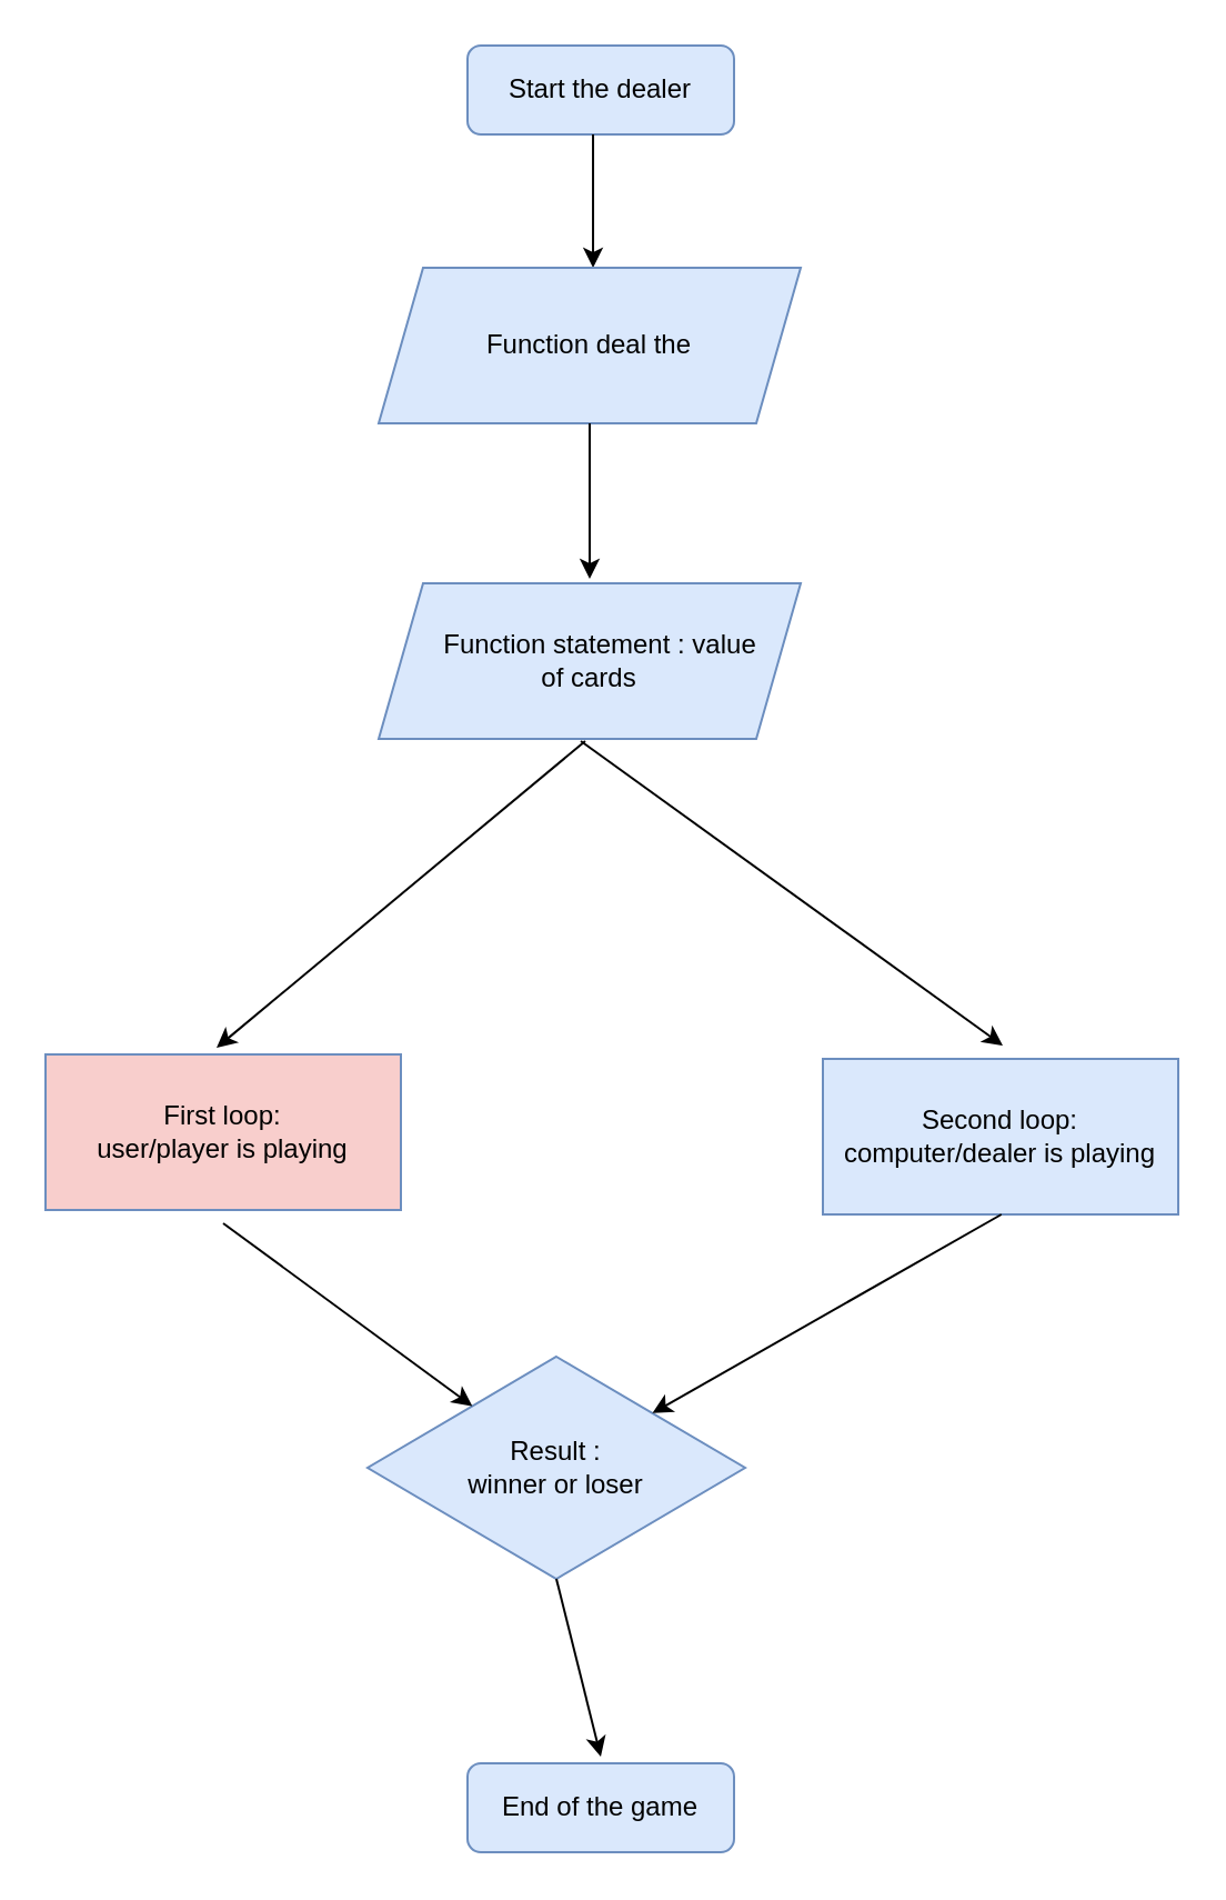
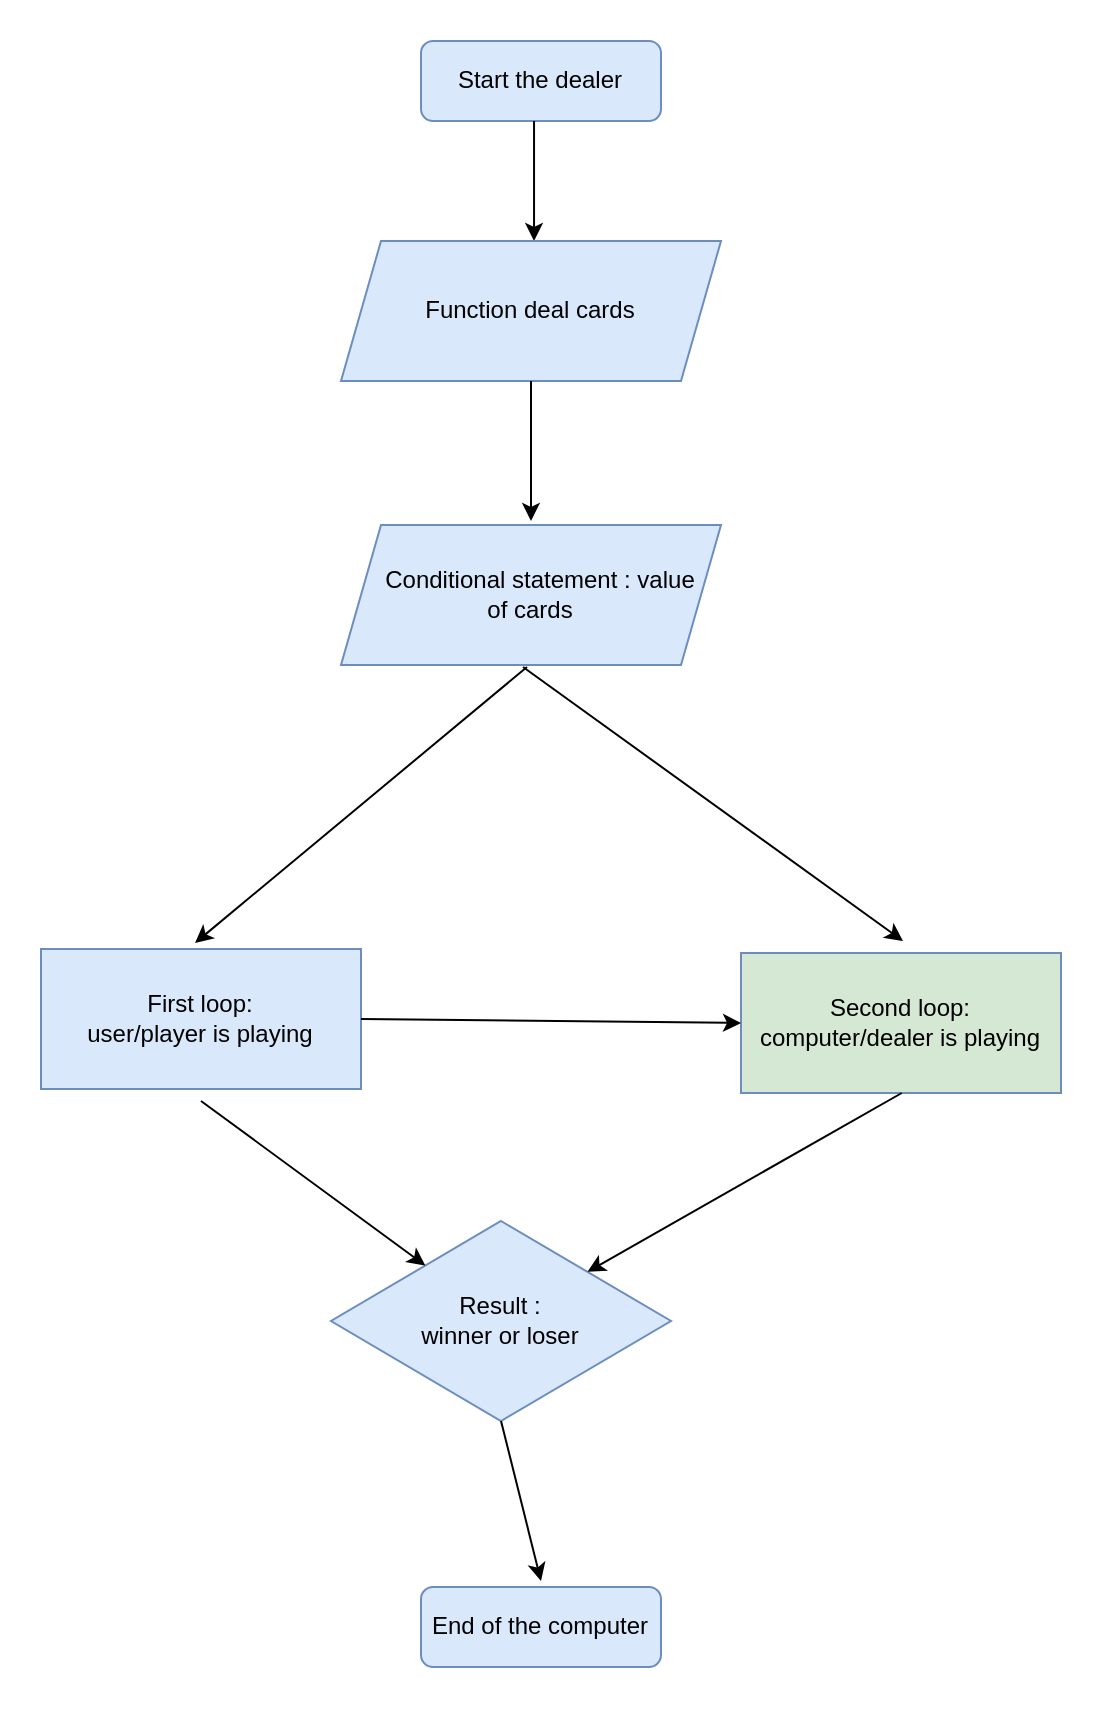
  <mxCell id="0" />
  <mxCell id="1" parent="0" />
  <mxCell id="2" value="Start the dealer" style="rounded=1;whiteSpace=wrap;html=1;fontSize=12;glass=0;strokeWidth=1;shadow=0;fillColor=#dae8fc;strokeColor=#6c8ebf;" parent="1" vertex="1"><mxGeometry x="210" y="20" width="120" height="40" as="geometry" /></mxCell>
  <mxCell id="3" value="No" style="edgeStyle=orthogonalEdgeStyle;rounded=0;html=1;jettySize=auto;orthogonalLoop=1;fontSize=11;endArrow=block;endFill=0;endSize=8;strokeWidth=1;shadow=0;labelBackgroundColor=none;" parent="1" edge="1"><mxGeometry y="10" relative="1" as="geometry"><mxPoint as="offset" /><mxPoint x="300" y="150" as="sourcePoint" /><mxPoint x="350" y="150" as="targetPoint" /></mxGeometry></mxCell>
  <mxCell id="4" value="" style="endArrow=classic;html=1;rounded=0;entryX=0.5;entryY=0;entryDx=0;entryDy=0;exitX=0.5;exitY=1;exitDx=0;exitDy=0;" edge="1" parent="1"><mxGeometry width="50" height="50" relative="1" as="geometry"><mxPoint x="266.52" y="60" as="sourcePoint" /><mxPoint x="266.52" y="120" as="targetPoint" /></mxGeometry></mxCell>
- <mxCell id="5" value="Function deal the" style="shape=parallelogram;perimeter=parallelogramPerimeter;whiteSpace=wrap;html=1;fixedSize=1;fillColor=#dae8fc;strokeColor=#6c8ebf;" vertex="1" parent="1"><mxGeometry x="170" y="120" width="190" height="70" as="geometry" /></mxCell>
- <mxCell id="6" value="&lt;div&gt;First loop:&lt;/div&gt;&lt;div&gt;user/player is playing&lt;br&gt;&lt;/div&gt;" style="rounded=0;whiteSpace=wrap;html=1;fillColor=#f8cecc;strokeColor=#6c8ebf;" vertex="1" parent="1"><mxGeometry x="20" y="474" width="160" height="70" as="geometry" /></mxCell>
- <mxCell id="7" value="&lt;div&gt;Second loop:&lt;/div&gt;&lt;div&gt;computer/dealer is playing&lt;br&gt;&lt;/div&gt;" style="rounded=0;whiteSpace=wrap;html=1;fillColor=#dae8fc;strokeColor=#6c8ebf;" vertex="1" parent="1"><mxGeometry x="370" y="476" width="160" height="70" as="geometry" /></mxCell>
+ <mxCell id="5" value="Function deal cards" style="shape=parallelogram;perimeter=parallelogramPerimeter;whiteSpace=wrap;html=1;fixedSize=1;fillColor=#dae8fc;strokeColor=#6c8ebf;" vertex="1" parent="1"><mxGeometry x="170" y="120" width="190" height="70" as="geometry" /></mxCell>
+ <mxCell id="6" value="&lt;div&gt;First loop:&lt;/div&gt;&lt;div&gt;user/player is playing&lt;br&gt;&lt;/div&gt;" style="rounded=0;whiteSpace=wrap;html=1;fillColor=#dae8fc;strokeColor=#6c8ebf;" vertex="1" parent="1"><mxGeometry x="20" y="474" width="160" height="70" as="geometry" /></mxCell>
+ <mxCell id="7" value="&lt;div&gt;Second loop:&lt;/div&gt;&lt;div&gt;computer/dealer is playing&lt;br&gt;&lt;/div&gt;" style="rounded=0;whiteSpace=wrap;html=1;fillColor=#d5e8d4;strokeColor=#6c8ebf;" vertex="1" parent="1"><mxGeometry x="370" y="476" width="160" height="70" as="geometry" /></mxCell>
  <mxCell id="8" value="" style="endArrow=classic;html=1;rounded=0;exitX=0.5;exitY=1;exitDx=0;exitDy=0;entryX=0.5;entryY=0;entryDx=0;entryDy=0;" edge="1" parent="1"><mxGeometry width="50" height="50" relative="1" as="geometry"><mxPoint x="261" y="333" as="sourcePoint" /><mxPoint x="451" y="470" as="targetPoint" /></mxGeometry></mxCell>
  <mxCell id="9" value="" style="endArrow=classic;html=1;rounded=0;exitX=0.5;exitY=1;exitDx=0;exitDy=0;entryX=0.5;entryY=0;entryDx=0;entryDy=0;" edge="1" parent="1"><mxGeometry width="50" height="50" relative="1" as="geometry"><mxPoint x="263" y="333" as="sourcePoint" /><mxPoint x="97" y="471" as="targetPoint" /></mxGeometry></mxCell>
  <mxCell id="10" value="" style="endArrow=classic;html=1;rounded=0;exitX=0.5;exitY=1;exitDx=0;exitDy=0;" edge="1" parent="1" source="5"><mxGeometry width="50" height="50" relative="1" as="geometry"><mxPoint x="265" y="200" as="sourcePoint" /><mxPoint x="265" y="260" as="targetPoint" /><Array as="points"><mxPoint x="265" y="260" /></Array></mxGeometry></mxCell>
- <mxCell id="11" value="&lt;div&gt;&amp;nbsp;&amp;nbsp; Function statement : value &lt;br&gt;&lt;/div&gt;&lt;div&gt;of cards&lt;/div&gt;" style="shape=parallelogram;perimeter=parallelogramPerimeter;whiteSpace=wrap;html=1;fixedSize=1;fillColor=#dae8fc;strokeColor=#6c8ebf;" vertex="1" parent="1"><mxGeometry x="170" y="262" width="190" height="70" as="geometry" /></mxCell>
+ <mxCell id="11" value="&lt;div&gt;&amp;nbsp;&amp;nbsp; Conditional statement : value &lt;br&gt;&lt;/div&gt;&lt;div&gt;of cards&lt;/div&gt;" style="shape=parallelogram;perimeter=parallelogramPerimeter;whiteSpace=wrap;html=1;fixedSize=1;fillColor=#dae8fc;strokeColor=#6c8ebf;" vertex="1" parent="1"><mxGeometry x="170" y="262" width="190" height="70" as="geometry" /></mxCell>
  <mxCell id="12" value="&lt;div&gt;Result :&lt;/div&gt;&lt;div&gt;winner or loser&lt;br&gt;&lt;/div&gt;" style="rhombus;whiteSpace=wrap;html=1;fillColor=#dae8fc;strokeColor=#6c8ebf;" vertex="1" parent="1"><mxGeometry x="165" y="610" width="170" height="100" as="geometry" /></mxCell>
- <mxCell id="13" value="End of the game" style="rounded=1;whiteSpace=wrap;html=1;fontSize=12;glass=0;strokeWidth=1;shadow=0;fillColor=#dae8fc;strokeColor=#6c8ebf;" vertex="1" parent="1"><mxGeometry x="210" y="793" width="120" height="40" as="geometry" /></mxCell>
+ <mxCell id="13" value="End of the computer" style="rounded=1;whiteSpace=wrap;html=1;fontSize=12;glass=0;strokeWidth=1;shadow=0;fillColor=#dae8fc;strokeColor=#6c8ebf;" vertex="1" parent="1"><mxGeometry x="210" y="793" width="120" height="40" as="geometry" /></mxCell>
+ <mxCell id="14" value="" style="endArrow=classic;html=1;rounded=0;exitX=1;exitY=0.5;exitDx=0;exitDy=0;entryX=0;entryY=0.5;entryDx=0;entryDy=0;" edge="1" parent="1" source="6" target="7"><mxGeometry width="50" height="50" relative="1" as="geometry"><mxPoint x="280" y="570" as="sourcePoint" /><mxPoint x="330" y="520" as="targetPoint" /></mxGeometry></mxCell>
  <mxCell id="15" value="" style="endArrow=classic;html=1;rounded=0;" edge="1" parent="1" target="12"><mxGeometry width="50" height="50" relative="1" as="geometry"><mxPoint x="450.38" y="546" as="sourcePoint" /><mxPoint x="350.003" y="624.868" as="targetPoint" /></mxGeometry></mxCell>
  <mxCell id="16" value="" style="endArrow=classic;html=1;rounded=0;" edge="1" parent="1" target="12"><mxGeometry width="50" height="50" relative="1" as="geometry"><mxPoint x="100" y="550" as="sourcePoint" /><mxPoint x="330" y="520" as="targetPoint" /></mxGeometry></mxCell>
  <mxCell id="17" value="" style="endArrow=classic;html=1;rounded=0;exitX=0.5;exitY=1;exitDx=0;exitDy=0;" edge="1" parent="1" source="12"><mxGeometry width="50" height="50" relative="1" as="geometry"><mxPoint x="280" y="770" as="sourcePoint" /><mxPoint x="270" y="790" as="targetPoint" /><Array as="points"><mxPoint x="270" y="790" /></Array></mxGeometry></mxCell>
